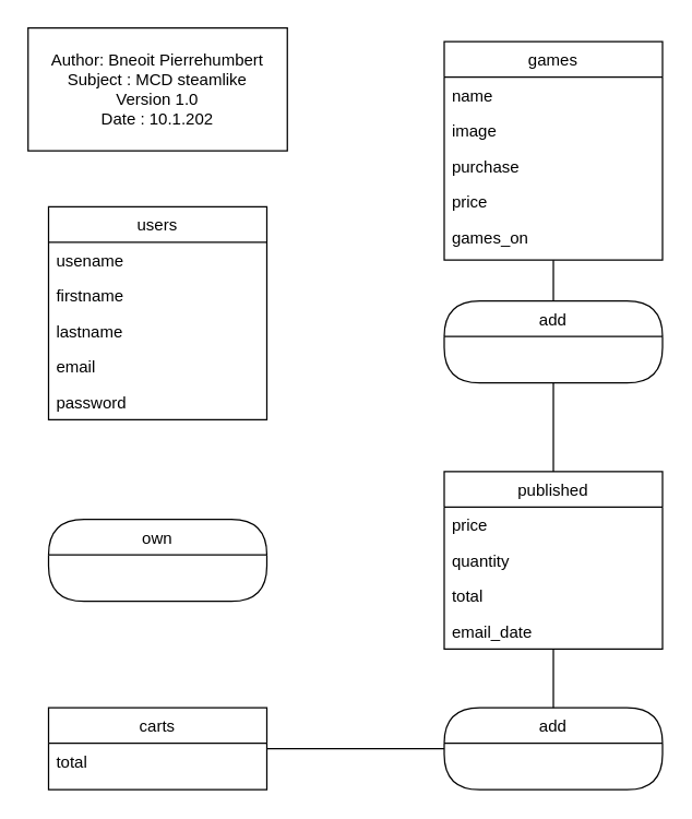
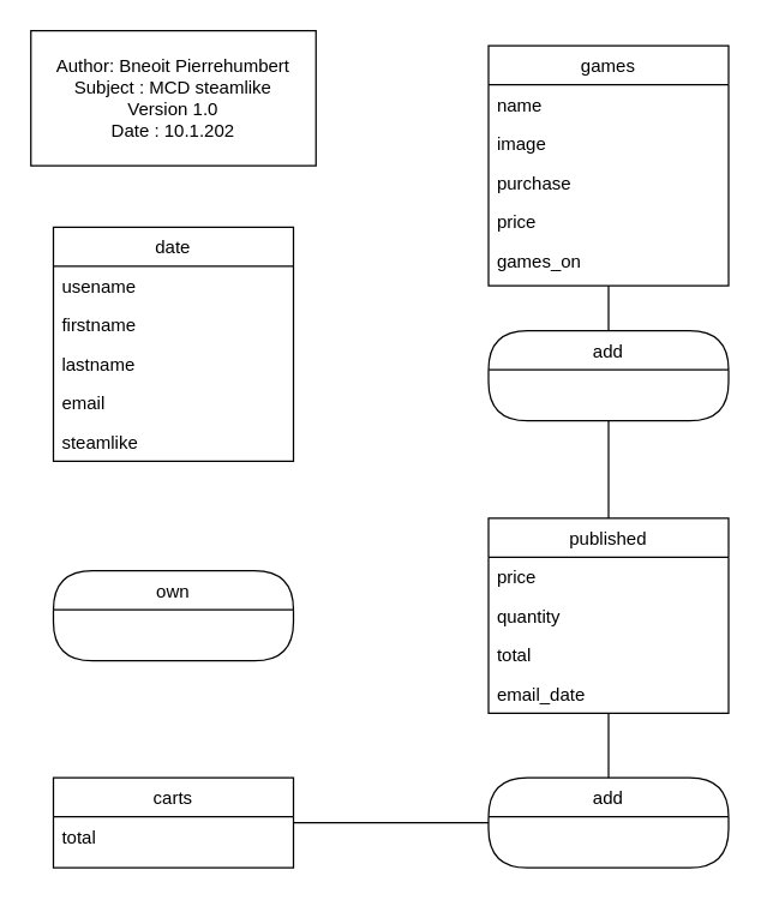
  <mxCell id="0" />
  <mxCell id="1" parent="0" />
- <mxCell id="2" value="users" style="swimlane;fontStyle=0;align=center;verticalAlign=top;childLayout=stackLayout;horizontal=1;startSize=26;horizontalStack=0;resizeParent=1;resizeLast=0;collapsible=1;marginBottom=0;rounded=0;shadow=0;strokeWidth=1;" parent="1" vertex="1"><mxGeometry x="35" y="151" width="160" height="156" as="geometry"><mxRectangle x="230" y="140" width="160" height="26" as="alternateBounds" /></mxGeometry></mxCell>
+ <mxCell id="2" value="date" style="swimlane;fontStyle=0;align=center;verticalAlign=top;childLayout=stackLayout;horizontal=1;startSize=26;horizontalStack=0;resizeParent=1;resizeLast=0;collapsible=1;marginBottom=0;rounded=0;shadow=0;strokeWidth=1;" parent="1" vertex="1"><mxGeometry x="35" y="151" width="160" height="156" as="geometry"><mxRectangle x="230" y="140" width="160" height="26" as="alternateBounds" /></mxGeometry></mxCell>
  <mxCell id="3" value="usename" style="text;align=left;verticalAlign=top;spacingLeft=4;spacingRight=4;overflow=hidden;rotatable=0;points=[[0,0.5],[1,0.5]];portConstraint=eastwest;" parent="2" vertex="1"><mxGeometry y="26" width="160" height="26" as="geometry" /></mxCell>
  <mxCell id="4" value="firstname" style="text;align=left;verticalAlign=top;spacingLeft=4;spacingRight=4;overflow=hidden;rotatable=0;points=[[0,0.5],[1,0.5]];portConstraint=eastwest;rounded=0;shadow=0;html=0;" parent="2" vertex="1"><mxGeometry y="52" width="160" height="26" as="geometry" /></mxCell>
  <mxCell id="5" value="lastname" style="text;align=left;verticalAlign=top;spacingLeft=4;spacingRight=4;overflow=hidden;rotatable=0;points=[[0,0.5],[1,0.5]];portConstraint=eastwest;rounded=0;shadow=0;html=0;" parent="2" vertex="1"><mxGeometry y="78" width="160" height="26" as="geometry" /></mxCell>
  <mxCell id="6" value="email" style="text;align=left;verticalAlign=top;spacingLeft=4;spacingRight=4;overflow=hidden;rotatable=0;points=[[0,0.5],[1,0.5]];portConstraint=eastwest;rounded=0;shadow=0;html=0;" parent="2" vertex="1"><mxGeometry y="104" width="160" height="26" as="geometry" /></mxCell>
- <mxCell id="7" value="password" style="text;align=left;verticalAlign=top;spacingLeft=4;spacingRight=4;overflow=hidden;rotatable=0;points=[[0,0.5],[1,0.5]];portConstraint=eastwest;rounded=0;shadow=0;html=0;" parent="2" vertex="1"><mxGeometry y="130" width="160" height="26" as="geometry" /></mxCell>
+ <mxCell id="7" value="steamlike" style="text;align=left;verticalAlign=top;spacingLeft=4;spacingRight=4;overflow=hidden;rotatable=0;points=[[0,0.5],[1,0.5]];portConstraint=eastwest;rounded=0;shadow=0;html=0;" parent="2" vertex="1"><mxGeometry y="130" width="160" height="26" as="geometry" /></mxCell>
  <mxCell id="8" value="Author: Bneoit Pierrehumbert&lt;br&gt;Subject : MCD steamlike&lt;br&gt;Version 1.0&lt;br&gt;Date : 10.1.202" style="rounded=0;whiteSpace=wrap;html=1;" parent="1" vertex="1"><mxGeometry x="20" y="20" width="190" height="90" as="geometry" /></mxCell>
  <mxCell id="9" value="games" style="swimlane;fontStyle=0;align=center;verticalAlign=top;childLayout=stackLayout;horizontal=1;startSize=26;horizontalStack=0;resizeParent=1;resizeLast=0;collapsible=1;marginBottom=0;rounded=0;shadow=0;strokeWidth=1;" parent="1" vertex="1"><mxGeometry x="325" y="30" width="160" height="160" as="geometry"><mxRectangle x="230" y="140" width="160" height="26" as="alternateBounds" /></mxGeometry></mxCell>
  <mxCell id="10" value="name" style="text;align=left;verticalAlign=top;spacingLeft=4;spacingRight=4;overflow=hidden;rotatable=0;points=[[0,0.5],[1,0.5]];portConstraint=eastwest;" parent="9" vertex="1"><mxGeometry y="26" width="160" height="26" as="geometry" /></mxCell>
  <mxCell id="11" value="image" style="text;align=left;verticalAlign=top;spacingLeft=4;spacingRight=4;overflow=hidden;rotatable=0;points=[[0,0.5],[1,0.5]];portConstraint=eastwest;rounded=0;shadow=0;html=0;" parent="9" vertex="1"><mxGeometry y="52" width="160" height="26" as="geometry" /></mxCell>
  <mxCell id="12" value="purchase    " style="text;align=left;verticalAlign=top;spacingLeft=4;spacingRight=4;overflow=hidden;rotatable=0;points=[[0,0.5],[1,0.5]];portConstraint=eastwest;rounded=0;shadow=0;html=0;" parent="9" vertex="1"><mxGeometry y="78" width="160" height="26" as="geometry" /></mxCell>
  <mxCell id="13" value="price" style="text;align=left;verticalAlign=top;spacingLeft=4;spacingRight=4;overflow=hidden;rotatable=0;points=[[0,0.5],[1,0.5]];portConstraint=eastwest;rounded=0;shadow=0;html=0;" parent="9" vertex="1"><mxGeometry y="104" width="160" height="26" as="geometry" /></mxCell>
  <mxCell id="14" value="games_on" style="text;align=left;verticalAlign=top;spacingLeft=4;spacingRight=4;overflow=hidden;rotatable=0;points=[[0,0.5],[1,0.5]];portConstraint=eastwest;rounded=0;shadow=0;html=0;" parent="9" vertex="1"><mxGeometry y="130" width="160" height="30" as="geometry" /></mxCell>
  <mxCell id="15" style="edgeStyle=orthogonalEdgeStyle;rounded=0;orthogonalLoop=1;jettySize=auto;html=1;endArrow=none;endFill=0;" parent="1" source="16" target="19" edge="1"><mxGeometry relative="1" as="geometry" /></mxCell>
  <mxCell id="16" value="carts" style="swimlane;fontStyle=0;align=center;verticalAlign=top;childLayout=stackLayout;horizontal=1;startSize=26;horizontalStack=0;resizeParent=1;resizeLast=0;collapsible=1;marginBottom=0;rounded=0;shadow=0;strokeWidth=1;" parent="1" vertex="1"><mxGeometry x="35" y="518" width="160" height="60" as="geometry"><mxRectangle x="230" y="140" width="160" height="26" as="alternateBounds" /></mxGeometry></mxCell>
  <mxCell id="17" value="total" style="text;align=left;verticalAlign=top;spacingLeft=4;spacingRight=4;overflow=hidden;rotatable=0;points=[[0,0.5],[1,0.5]];portConstraint=eastwest;rounded=0;shadow=0;html=0;" vertex="1" parent="16"><mxGeometry y="26" width="160" height="26" as="geometry" /></mxCell>
  <mxCell id="18" value="" style="group" parent="1" vertex="1" connectable="0"><mxGeometry x="325" y="518" width="160" height="60" as="geometry" /></mxCell>
  <mxCell id="19" value="add" style="swimlane;fontStyle=0;align=center;verticalAlign=top;childLayout=stackLayout;horizontal=1;startSize=26;horizontalStack=0;resizeParent=1;resizeLast=0;collapsible=1;marginBottom=0;rounded=1;shadow=0;strokeWidth=1;arcSize=42;container=0;" parent="18" vertex="1"><mxGeometry width="160" height="60" as="geometry"><mxRectangle x="230" y="140" width="160" height="26" as="alternateBounds" /></mxGeometry></mxCell>
  <mxCell id="20" value="   &#10;" style="text;align=left;verticalAlign=top;spacingLeft=4;spacingRight=4;overflow=hidden;rotatable=0;points=[[0,0.5],[1,0.5]];portConstraint=eastwest;rounded=0;shadow=0;html=0;container=0;" parent="18" vertex="1"><mxGeometry y="26" width="160" height="26" as="geometry" /></mxCell>
  <mxCell id="21" value="" style="group" parent="1" vertex="1" connectable="0"><mxGeometry x="35" y="380" width="160" height="60" as="geometry" /></mxCell>
  <mxCell id="22" value="own" style="swimlane;fontStyle=0;align=center;verticalAlign=top;childLayout=stackLayout;horizontal=1;startSize=26;horizontalStack=0;resizeParent=1;resizeLast=0;collapsible=1;marginBottom=0;rounded=1;shadow=0;strokeWidth=1;arcSize=42;container=0;" parent="21" vertex="1"><mxGeometry width="160" height="60" as="geometry"><mxRectangle x="230" y="140" width="160" height="26" as="alternateBounds" /></mxGeometry></mxCell>
  <mxCell id="23" value="   &#10;" style="text;align=left;verticalAlign=top;spacingLeft=4;spacingRight=4;overflow=hidden;rotatable=0;points=[[0,0.5],[1,0.5]];portConstraint=eastwest;rounded=0;shadow=0;html=0;container=0;" parent="21" vertex="1"><mxGeometry y="26" width="160" height="26" as="geometry" /></mxCell>
  <mxCell id="24" style="edgeStyle=orthogonalEdgeStyle;rounded=0;orthogonalLoop=1;jettySize=auto;html=1;endArrow=none;endFill=0;" parent="1" source="25" target="19" edge="1"><mxGeometry relative="1" as="geometry" /></mxCell>
  <mxCell id="25" value="published" style="swimlane;fontStyle=0;align=center;verticalAlign=top;childLayout=stackLayout;horizontal=1;startSize=26;horizontalStack=0;resizeParent=1;resizeLast=0;collapsible=1;marginBottom=0;rounded=0;shadow=0;strokeWidth=1;" parent="1" vertex="1"><mxGeometry x="325" y="345" width="160" height="130" as="geometry"><mxRectangle x="230" y="140" width="160" height="26" as="alternateBounds" /></mxGeometry></mxCell>
  <mxCell id="26" value="price" style="text;align=left;verticalAlign=top;spacingLeft=4;spacingRight=4;overflow=hidden;rotatable=0;points=[[0,0.5],[1,0.5]];portConstraint=eastwest;" parent="25" vertex="1"><mxGeometry y="26" width="160" height="26" as="geometry" /></mxCell>
  <mxCell id="27" value="quantity" style="text;align=left;verticalAlign=top;spacingLeft=4;spacingRight=4;overflow=hidden;rotatable=0;points=[[0,0.5],[1,0.5]];portConstraint=eastwest;rounded=0;shadow=0;html=0;" parent="25" vertex="1"><mxGeometry y="52" width="160" height="26" as="geometry" /></mxCell>
  <mxCell id="28" value="total" style="text;align=left;verticalAlign=top;spacingLeft=4;spacingRight=4;overflow=hidden;rotatable=0;points=[[0,0.5],[1,0.5]];portConstraint=eastwest;rounded=0;shadow=0;html=0;" parent="25" vertex="1"><mxGeometry y="78" width="160" height="26" as="geometry" /></mxCell>
  <mxCell id="29" value="email_date" style="text;align=left;verticalAlign=top;spacingLeft=4;spacingRight=4;overflow=hidden;rotatable=0;points=[[0,0.5],[1,0.5]];portConstraint=eastwest;rounded=0;shadow=0;html=0;" parent="25" vertex="1"><mxGeometry y="104" width="160" height="26" as="geometry" /></mxCell>
  <mxCell id="30" value="" style="group" parent="1" vertex="1" connectable="0"><mxGeometry x="325" y="220" width="160" height="60" as="geometry" /></mxCell>
  <mxCell id="31" value="add" style="swimlane;fontStyle=0;align=center;verticalAlign=top;childLayout=stackLayout;horizontal=1;startSize=26;horizontalStack=0;resizeParent=1;resizeLast=0;collapsible=1;marginBottom=0;rounded=1;shadow=0;strokeWidth=1;arcSize=42;container=0;" parent="30" vertex="1"><mxGeometry width="160" height="60" as="geometry"><mxRectangle x="230" y="140" width="160" height="26" as="alternateBounds" /></mxGeometry></mxCell>
  <mxCell id="32" value="   &#10;" style="text;align=left;verticalAlign=top;spacingLeft=4;spacingRight=4;overflow=hidden;rotatable=0;points=[[0,0.5],[1,0.5]];portConstraint=eastwest;rounded=0;shadow=0;html=0;container=0;" parent="30" vertex="1"><mxGeometry y="26" width="160" height="26" as="geometry" /></mxCell>
  <mxCell id="33" style="edgeStyle=orthogonalEdgeStyle;rounded=0;orthogonalLoop=1;jettySize=auto;html=1;endArrow=none;endFill=0;" parent="1" source="31" target="9" edge="1"><mxGeometry relative="1" as="geometry" /></mxCell>
  <mxCell id="34" style="edgeStyle=orthogonalEdgeStyle;rounded=0;orthogonalLoop=1;jettySize=auto;html=1;endArrow=none;endFill=0;" parent="1" source="31" target="25" edge="1"><mxGeometry relative="1" as="geometry" /></mxCell>
